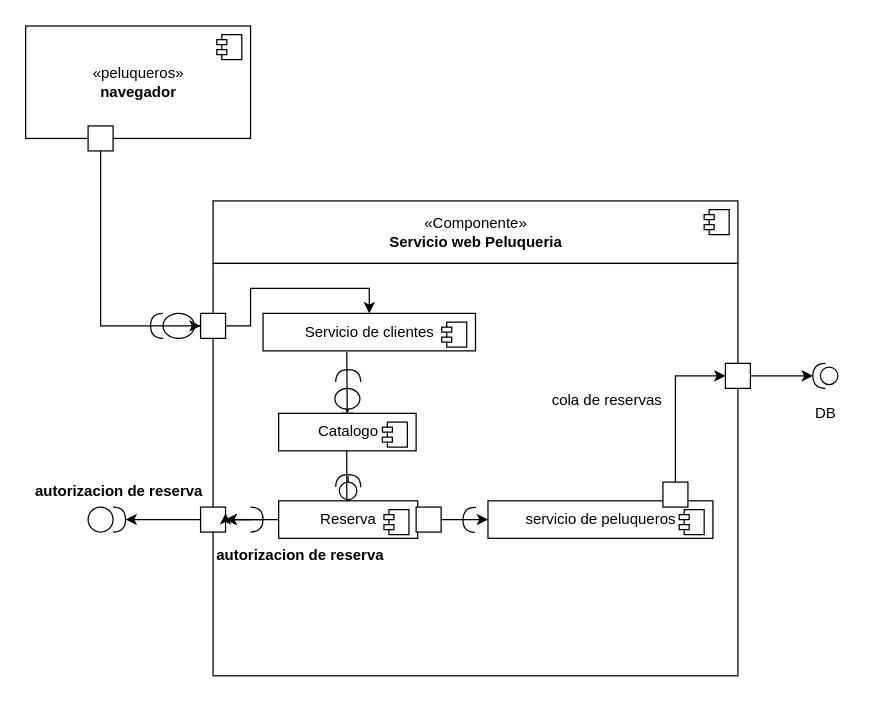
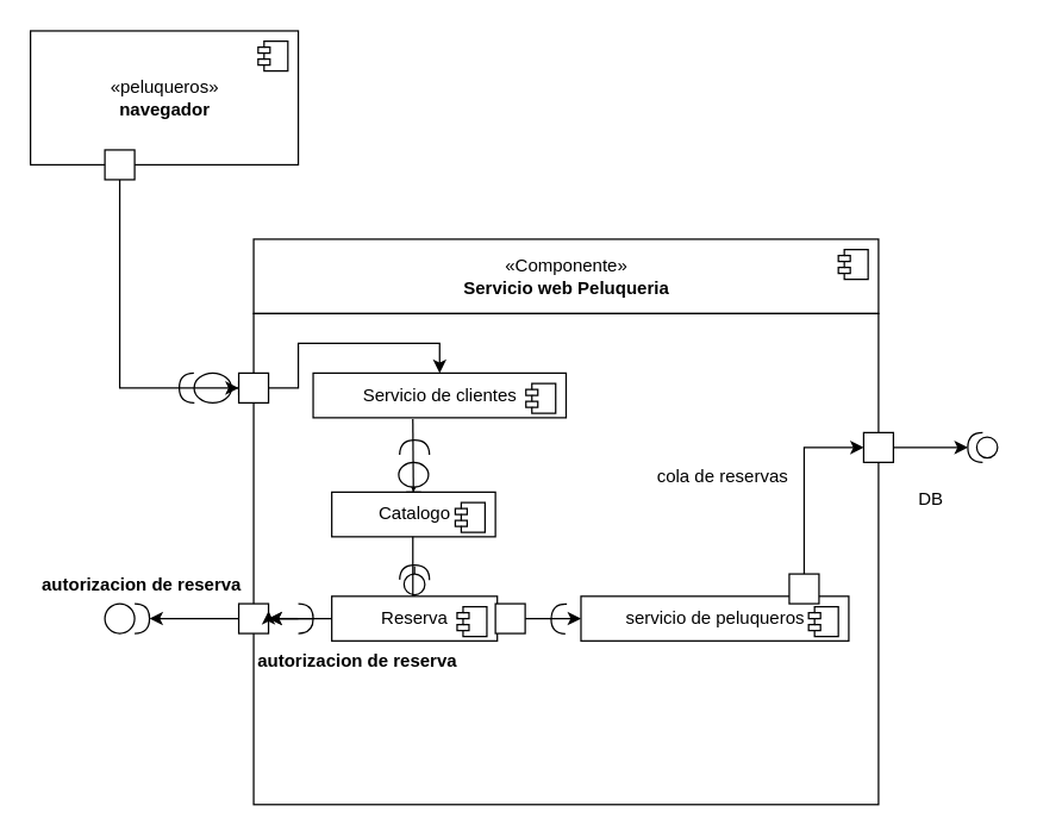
  <mxCell id="0" />
  <mxCell id="1" parent="0" />
  <mxCell id="2" style="edgeStyle=orthogonalEdgeStyle;rounded=0;orthogonalLoop=1;jettySize=auto;html=1;exitX=0;exitY=0.5;exitDx=0;exitDy=0;entryX=1;entryY=0.5;entryDx=0;entryDy=0;dashed=1;" parent="1" target="3" edge="1"><mxGeometry relative="1" as="geometry"><mxPoint x="190" y="265" as="sourcePoint" /></mxGeometry></mxCell>
  <mxCell id="3" value="Reserva" style="html=1;dropTarget=0;" parent="1" vertex="1"><mxGeometry x="190" y="340" width="180" height="40" as="geometry" /></mxCell>
  <mxCell id="4" value="" style="shape=component;jettyWidth=8;jettyHeight=4;" parent="3" vertex="1"><mxGeometry x="1" width="20" height="20" relative="1" as="geometry"><mxPoint x="-27" y="7" as="offset" /></mxGeometry></mxCell>
  <mxCell id="5" value="«Componente»&lt;br&gt;&lt;b&gt;Servicio web Peluqueria&lt;/b&gt;" style="html=1;dropTarget=0;" parent="1" vertex="1"><mxGeometry x="170" y="160" width="420" height="50" as="geometry" /></mxCell>
  <mxCell id="6" value="" style="shape=component;jettyWidth=8;jettyHeight=4;" parent="5" vertex="1"><mxGeometry x="1" width="20" height="20" relative="1" as="geometry"><mxPoint x="-27" y="7" as="offset" /></mxGeometry></mxCell>
  <mxCell id="7" value="" style="html=1;" parent="1" vertex="1"><mxGeometry x="170" y="210" width="420" height="330" as="geometry" /></mxCell>
  <mxCell id="8" value="«peluqueros»&lt;br&gt;&lt;b&gt;navegador&lt;/b&gt;" style="html=1;dropTarget=0;" parent="1" vertex="1"><mxGeometry x="20" y="20" width="180" height="90" as="geometry" /></mxCell>
  <mxCell id="9" value="" style="shape=component;jettyWidth=8;jettyHeight=4;" parent="8" vertex="1"><mxGeometry x="1" width="20" height="20" relative="1" as="geometry"><mxPoint x="-27" y="7" as="offset" /></mxGeometry></mxCell>
  <mxCell id="10" style="edgeStyle=orthogonalEdgeStyle;rounded=0;orthogonalLoop=1;jettySize=auto;html=1;entryX=0.5;entryY=0;entryDx=0;entryDy=0;" parent="1" source="49" target="15" edge="1"><mxGeometry relative="1" as="geometry" /></mxCell>
  <mxCell id="11" value="Catalogo" style="html=1;dropTarget=0;" parent="1" vertex="1"><mxGeometry x="222.5" y="330" width="110" height="30" as="geometry" /></mxCell>
  <mxCell id="12" value="" style="shape=component;jettyWidth=8;jettyHeight=4;" parent="11" vertex="1"><mxGeometry x="1" width="20" height="20" relative="1" as="geometry"><mxPoint x="-27" y="7" as="offset" /></mxGeometry></mxCell>
  <mxCell id="13" style="edgeStyle=orthogonalEdgeStyle;rounded=0;orthogonalLoop=1;jettySize=auto;html=1;exitX=0;exitY=0.5;exitDx=0;exitDy=0;entryX=1;entryY=0.5;entryDx=0;entryDy=0;" parent="1" source="28" target="26" edge="1"><mxGeometry relative="1" as="geometry" /></mxCell>
  <mxCell id="14" style="edgeStyle=orthogonalEdgeStyle;rounded=0;orthogonalLoop=1;jettySize=auto;html=1;exitX=0;exitY=0.5;exitDx=0;exitDy=0;entryX=1;entryY=0.5;entryDx=0;entryDy=0;" parent="1" source="15" target="26" edge="1"><mxGeometry relative="1" as="geometry" /></mxCell>
  <mxCell id="15" value="Reserva" style="html=1;dropTarget=0;" parent="1" vertex="1"><mxGeometry x="222.5" y="400" width="111.25" height="30" as="geometry" /></mxCell>
  <mxCell id="16" value="" style="shape=component;jettyWidth=8;jettyHeight=4;" parent="15" vertex="1"><mxGeometry x="1" width="20" height="20" relative="1" as="geometry"><mxPoint x="-27" y="7" as="offset" /></mxGeometry></mxCell>
  <mxCell id="17" value="" style="shape=umlBoundary;whiteSpace=wrap;html=1;rotation=-180;" parent="1" vertex="1"><mxGeometry x="130" y="250" width="30" height="20" as="geometry" /></mxCell>
  <mxCell id="18" style="edgeStyle=orthogonalEdgeStyle;rounded=0;orthogonalLoop=1;jettySize=auto;html=1;exitX=1;exitY=0.5;exitDx=0;exitDy=0;entryX=0.5;entryY=0;entryDx=0;entryDy=0;" parent="1" source="22" target="11" edge="1"><mxGeometry relative="1" as="geometry" /></mxCell>
  <mxCell id="19" value="" style="html=1;" parent="1" vertex="1"><mxGeometry x="160" y="250" width="20" height="20" as="geometry" /></mxCell>
  <mxCell id="20" style="edgeStyle=orthogonalEdgeStyle;rounded=0;orthogonalLoop=1;jettySize=auto;html=1;exitX=0.5;exitY=1;exitDx=0;exitDy=0;entryX=0;entryY=0.5;entryDx=0;entryDy=0;" parent="1" source="21" target="19" edge="1"><mxGeometry relative="1" as="geometry"><Array as="points"><mxPoint x="80" y="260" /></Array></mxGeometry></mxCell>
  <mxCell id="21" value="" style="html=1;" parent="1" vertex="1"><mxGeometry x="70" y="100" width="20" height="20" as="geometry" /></mxCell>
  <mxCell id="22" value="" style="shape=umlBoundary;whiteSpace=wrap;html=1;rotation=-90;" parent="1" vertex="1"><mxGeometry x="267.5" y="310" width="20" height="20" as="geometry" /></mxCell>
  <mxCell id="23" style="edgeStyle=orthogonalEdgeStyle;rounded=0;orthogonalLoop=1;jettySize=auto;html=1;exitX=1;exitY=0.5;exitDx=0;exitDy=0;entryX=0.5;entryY=0;entryDx=0;entryDy=0;" parent="1" source="19" target="40" edge="1"><mxGeometry relative="1" as="geometry"><mxPoint x="180" y="260" as="sourcePoint" /><mxPoint x="277.5" y="330" as="targetPoint" /></mxGeometry></mxCell>
  <mxCell id="24" value="" style="shape=requiredInterface;html=1;verticalLabelPosition=bottom;" parent="1" vertex="1"><mxGeometry x="90" y="405" width="10" height="20" as="geometry" /></mxCell>
  <mxCell id="25" style="edgeStyle=orthogonalEdgeStyle;rounded=0;orthogonalLoop=1;jettySize=auto;html=1;exitX=0;exitY=0.5;exitDx=0;exitDy=0;entryX=1;entryY=0.5;entryDx=0;entryDy=0;entryPerimeter=0;" parent="1" source="26" target="24" edge="1"><mxGeometry relative="1" as="geometry" /></mxCell>
  <mxCell id="26" value="" style="html=1;" parent="1" vertex="1"><mxGeometry x="160" y="405" width="20" height="20" as="geometry" /></mxCell>
  <mxCell id="27" style="edgeStyle=orthogonalEdgeStyle;rounded=0;orthogonalLoop=1;jettySize=auto;html=1;exitX=1;exitY=0.5;exitDx=0;exitDy=0;exitPerimeter=0;entryX=1;entryY=0.25;entryDx=0;entryDy=0;" parent="1" source="28" target="26" edge="1"><mxGeometry relative="1" as="geometry" /></mxCell>
  <mxCell id="28" value="" style="shape=requiredInterface;html=1;verticalLabelPosition=bottom;" parent="1" vertex="1"><mxGeometry x="200" y="405" width="10" height="20" as="geometry" /></mxCell>
  <mxCell id="29" value="autorizacion de reserva" style="text;align=center;fontStyle=1;verticalAlign=middle;spacingLeft=3;spacingRight=3;strokeColor=none;rotatable=0;points=[[0,0.5],[1,0.5]];portConstraint=eastwest;" parent="1" vertex="1"><mxGeometry x="200" y="430" width="80" height="26" as="geometry" /></mxCell>
  <mxCell id="30" value="autorizacion de reserva" style="text;align=center;fontStyle=1;verticalAlign=middle;spacingLeft=3;spacingRight=3;strokeColor=none;rotatable=0;points=[[0,0.5],[1,0.5]];portConstraint=eastwest;" parent="1" vertex="1"><mxGeometry x="55" y="379" width="80" height="26" as="geometry" /></mxCell>
  <mxCell id="31" style="edgeStyle=orthogonalEdgeStyle;rounded=0;orthogonalLoop=1;jettySize=auto;html=1;exitX=1;exitY=0.5;exitDx=0;exitDy=0;entryX=0;entryY=0.5;entryDx=0;entryDy=0;" parent="1" source="32" target="33" edge="1"><mxGeometry relative="1" as="geometry" /></mxCell>
  <mxCell id="32" value="" style="html=1;" parent="1" vertex="1"><mxGeometry x="332.5" y="405" width="20" height="20" as="geometry" /></mxCell>
  <mxCell id="33" value="servicio de peluqueros" style="html=1;dropTarget=0;" parent="1" vertex="1"><mxGeometry x="390" y="400" width="180" height="30" as="geometry" /></mxCell>
  <mxCell id="34" value="" style="shape=component;jettyWidth=8;jettyHeight=4;" parent="33" vertex="1"><mxGeometry x="1" width="20" height="20" relative="1" as="geometry"><mxPoint x="-27" y="7" as="offset" /></mxGeometry></mxCell>
  <mxCell id="35" value="" style="html=1;" parent="1" vertex="1"><mxGeometry x="530" y="385" width="20" height="20" as="geometry" /></mxCell>
  <mxCell id="36" style="edgeStyle=orthogonalEdgeStyle;rounded=0;orthogonalLoop=1;jettySize=auto;html=1;exitX=1;exitY=0.5;exitDx=0;exitDy=0;entryX=0;entryY=0.5;entryDx=0;entryDy=0;" parent="1" source="37" edge="1"><mxGeometry relative="1" as="geometry"><mxPoint x="650" y="300" as="targetPoint" /></mxGeometry></mxCell>
  <mxCell id="37" value="" style="html=1;" parent="1" vertex="1"><mxGeometry x="580" y="290" width="20" height="20" as="geometry" /></mxCell>
- <mxCell id="38" value="DB" style="text;html=1;align=center;verticalAlign=middle;resizable=0;points=[];autosize=1;" parent="1" vertex="1"><mxGeometry x="645" y="320" width="30" height="20" as="geometry" /></mxCell>
+ <mxCell id="38" value="DB" style="text;html=1;align=center;verticalAlign=middle;resizable=0;points=[];autosize=1;" parent="1" vertex="1"><mxGeometry x="610" y="325" width="30" height="20" as="geometry" /></mxCell>
  <mxCell id="39" value="cola de reservas" style="text;html=1;align=center;verticalAlign=middle;resizable=0;points=[];autosize=1;" parent="1" vertex="1"><mxGeometry x="435" y="310" width="100" height="20" as="geometry" /></mxCell>
  <mxCell id="40" value="Servicio de clientes" style="html=1;dropTarget=0;" parent="1" vertex="1"><mxGeometry x="210" y="250" width="170" height="30" as="geometry" /></mxCell>
  <mxCell id="41" value="" style="shape=component;jettyWidth=8;jettyHeight=4;" parent="40" vertex="1"><mxGeometry x="1" width="20" height="20" relative="1" as="geometry"><mxPoint x="-27" y="7" as="offset" /></mxGeometry></mxCell>
  <mxCell id="42" style="edgeStyle=orthogonalEdgeStyle;rounded=0;orthogonalLoop=1;jettySize=auto;html=1;exitX=0.5;exitY=0;exitDx=0;exitDy=0;entryX=0;entryY=0.5;entryDx=0;entryDy=0;" parent="1" source="35" target="37" edge="1"><mxGeometry relative="1" as="geometry"><mxPoint x="540" y="385" as="sourcePoint" /><mxPoint x="580" y="300" as="targetPoint" /></mxGeometry></mxCell>
  <mxCell id="43" value="" style="shape=requiredInterface;html=1;verticalLabelPosition=bottom;rotation=-177;" parent="1" vertex="1"><mxGeometry x="370" y="405" width="10" height="20" as="geometry" /></mxCell>
  <mxCell id="44" value="" style="shape=requiredInterface;html=1;verticalLabelPosition=bottom;rotation=-181;" parent="1" vertex="1"><mxGeometry x="120" y="250" width="10" height="20" as="geometry" /></mxCell>
  <mxCell id="45" value="" style="shape=requiredInterface;html=1;verticalLabelPosition=bottom;rotation=-90;" parent="1" vertex="1"><mxGeometry x="273.13" y="290" width="10" height="20" as="geometry" /></mxCell>
  <mxCell id="46" value="" style="endArrow=none;html=1;entryX=0.394;entryY=1.033;entryDx=0;entryDy=0;entryPerimeter=0;" parent="1" source="11" target="40" edge="1"><mxGeometry width="50" height="50" relative="1" as="geometry"><mxPoint x="400" y="420" as="sourcePoint" /><mxPoint x="450" y="370" as="targetPoint" /></mxGeometry></mxCell>
  <mxCell id="47" value="" style="ellipse;whiteSpace=wrap;html=1;" parent="1" vertex="1"><mxGeometry x="70" y="405" width="20" height="20" as="geometry" /></mxCell>
  <mxCell id="48" value="" style="shape=providedRequiredInterface;html=1;verticalLabelPosition=bottom;rotation=-180;" parent="1" vertex="1"><mxGeometry x="650" y="290" width="20" height="20" as="geometry" /></mxCell>
  <mxCell id="49" value="" style="shape=providedRequiredInterface;html=1;verticalLabelPosition=bottom;rotation=-89;" vertex="1" parent="1"><mxGeometry x="268.13" y="379" width="20" height="20" as="geometry" /></mxCell>
  <mxCell id="50" value="" style="endArrow=none;html=1;entryX=0.394;entryY=1.033;entryDx=0;entryDy=0;entryPerimeter=0;" edge="1" parent="1"><mxGeometry width="50" height="50" relative="1" as="geometry"><mxPoint x="277" y="400" as="sourcePoint" /><mxPoint x="277" y="360" as="targetPoint" /><Array as="points"><mxPoint x="277.02" y="389.01" /></Array></mxGeometry></mxCell>
